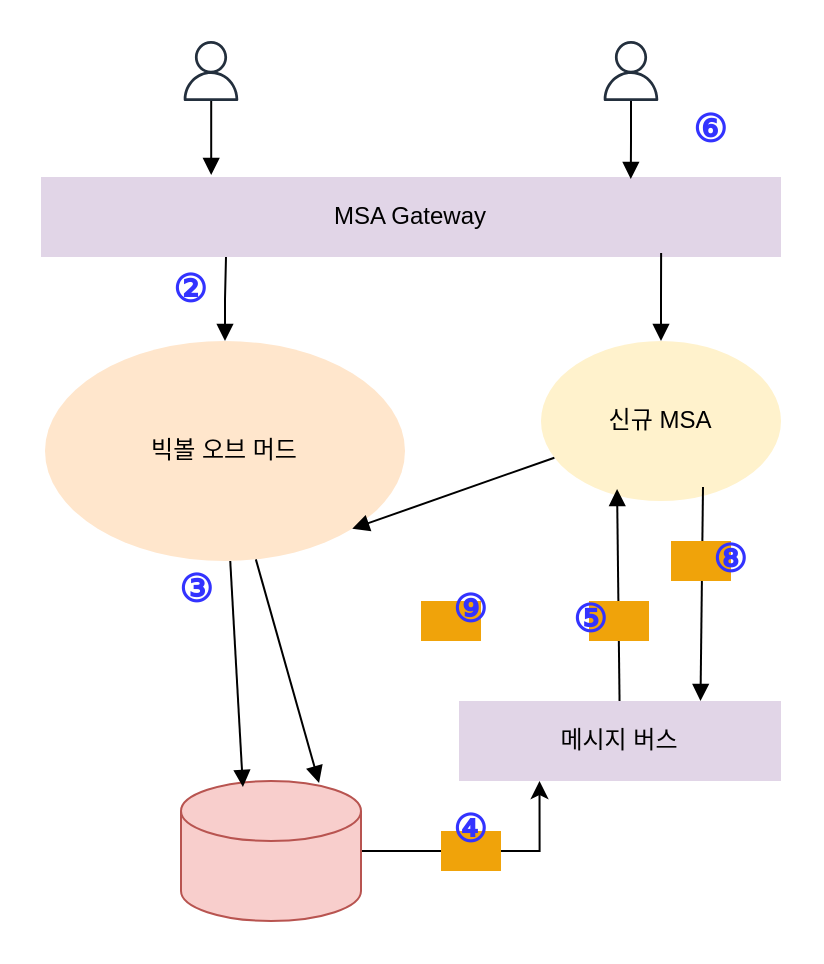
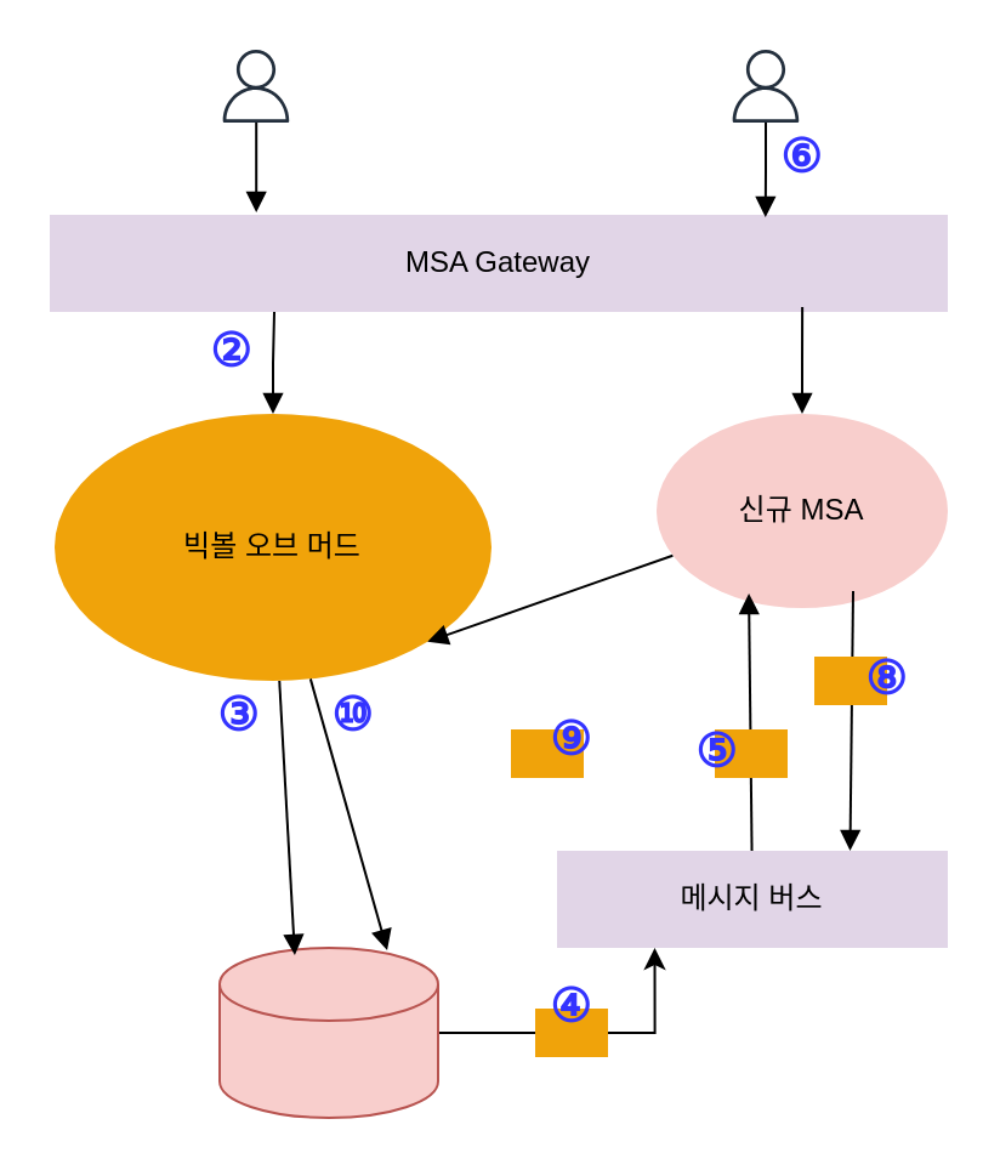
  <mxCell id="0" />
  <mxCell id="1" parent="0" />
  <mxCell id="2" value="MSA Gateway" style="rounded=0;whiteSpace=wrap;html=1;fillColor=#e1d5e7;strokeColor=none;" vertex="1" parent="1"><mxGeometry x="20" y="88" width="370" height="40" as="geometry" /></mxCell>
- <mxCell id="3" value="신규 MSA" style="ellipse;whiteSpace=wrap;html=1;fillColor=#fff2cc;strokeColor=none;" vertex="1" parent="1"><mxGeometry x="270" y="170" width="120" height="80" as="geometry" /></mxCell>
+ <mxCell id="3" value="신규 MSA" style="ellipse;whiteSpace=wrap;html=1;fillColor=#f8cecc;strokeColor=none;" vertex="1" parent="1"><mxGeometry x="270" y="170" width="120" height="80" as="geometry" /></mxCell>
  <mxCell id="4" style="edgeStyle=orthogonalEdgeStyle;rounded=0;orthogonalLoop=1;jettySize=auto;html=1;entryX=0.25;entryY=1;entryDx=0;entryDy=0;startArrow=block;startFill=1;endArrow=none;" edge="1" parent="1" source="5" target="2"><mxGeometry relative="1" as="geometry" /></mxCell>
- <mxCell id="5" value="빅볼 오브 머드" style="ellipse;whiteSpace=wrap;html=1;fillColor=#ffe6cc;strokeColor=none;" vertex="1" parent="1"><mxGeometry x="22" y="170" width="180" height="110" as="geometry" /></mxCell>
+ <mxCell id="5" value="빅볼 오브 머드" style="ellipse;whiteSpace=wrap;html=1;fillColor=#f0a30a;strokeColor=none;" vertex="1" parent="1"><mxGeometry x="22" y="170" width="180" height="110" as="geometry" /></mxCell>
  <mxCell id="6" value="메시지 버스" style="rounded=0;whiteSpace=wrap;html=1;fillColor=#e1d5e7;strokeColor=none;" vertex="1" parent="1"><mxGeometry x="229" y="350" width="161" height="40" as="geometry" /></mxCell>
  <mxCell id="7" style="edgeStyle=orthogonalEdgeStyle;rounded=0;orthogonalLoop=1;jettySize=auto;html=1;entryX=0.25;entryY=1;entryDx=0;entryDy=0;" edge="1" parent="1" source="8" target="6"><mxGeometry relative="1" as="geometry" /></mxCell>
  <mxCell id="8" value="" style="shape=cylinder3;whiteSpace=wrap;html=1;boundedLbl=1;backgroundOutline=1;size=15;fillColor=#f8cecc;strokeColor=#b85450;" vertex="1" parent="1"><mxGeometry x="90" y="390" width="90" height="70" as="geometry" /></mxCell>
  <mxCell id="9" value="" style="sketch=0;outlineConnect=0;fontColor=#232F3E;gradientColor=none;fillColor=#232F3D;strokeColor=none;dashed=0;verticalLabelPosition=bottom;verticalAlign=top;align=center;html=1;fontSize=12;fontStyle=0;aspect=fixed;pointerEvents=1;shape=mxgraph.aws4.user;" vertex="1" parent="1"><mxGeometry x="300" y="20" width="30" height="30" as="geometry" /></mxCell>
  <mxCell id="10" value="" style="sketch=0;outlineConnect=0;fontColor=#232F3E;gradientColor=none;fillColor=#232F3D;strokeColor=none;dashed=0;verticalLabelPosition=bottom;verticalAlign=top;align=center;html=1;fontSize=12;fontStyle=0;aspect=fixed;pointerEvents=1;shape=mxgraph.aws4.user;" vertex="1" parent="1"><mxGeometry x="90" y="20" width="30" height="30" as="geometry" /></mxCell>
  <mxCell id="11" style="edgeStyle=orthogonalEdgeStyle;rounded=0;orthogonalLoop=1;jettySize=auto;html=1;entryX=0.23;entryY=-0.025;entryDx=0;entryDy=0;entryPerimeter=0;endArrow=block;endFill=1;" edge="1" parent="1" source="10" target="2"><mxGeometry relative="1" as="geometry" /></mxCell>
  <mxCell id="12" style="edgeStyle=orthogonalEdgeStyle;rounded=0;orthogonalLoop=1;jettySize=auto;html=1;entryX=0.797;entryY=0.025;entryDx=0;entryDy=0;entryPerimeter=0;endArrow=block;endFill=1;" edge="1" parent="1" source="9" target="2"><mxGeometry relative="1" as="geometry" /></mxCell>
  <mxCell id="13" style="edgeStyle=orthogonalEdgeStyle;rounded=0;orthogonalLoop=1;jettySize=auto;html=1;entryX=0.838;entryY=0.95;entryDx=0;entryDy=0;entryPerimeter=0;startArrow=block;startFill=1;endArrow=none;" edge="1" parent="1" source="3" target="2"><mxGeometry relative="1" as="geometry" /></mxCell>
  <mxCell id="14" style="rounded=0;orthogonalLoop=1;jettySize=auto;html=1;entryX=0.344;entryY=0.043;entryDx=0;entryDy=0;entryPerimeter=0;endArrow=block;endFill=1;" edge="1" parent="1" source="5" target="8"><mxGeometry relative="1" as="geometry" /></mxCell>
  <mxCell id="15" style="rounded=0;orthogonalLoop=1;jettySize=auto;html=1;entryX=0.767;entryY=0.014;entryDx=0;entryDy=0;entryPerimeter=0;endArrow=block;endFill=1;" edge="1" parent="1" source="5" target="8"><mxGeometry relative="1" as="geometry" /></mxCell>
  <mxCell id="16" value="" style="rounded=0;whiteSpace=wrap;html=1;fillColor=#f0a30a;fontColor=#000000;strokeColor=none;" vertex="1" parent="1"><mxGeometry x="220" y="415" width="30" height="20" as="geometry" /></mxCell>
  <mxCell id="17" style="rounded=0;orthogonalLoop=1;jettySize=auto;html=1;exitX=1;exitY=1;exitDx=0;exitDy=0;startArrow=block;startFill=1;endArrow=none;" edge="1" parent="1" source="5" target="3"><mxGeometry relative="1" as="geometry" /></mxCell>
  <mxCell id="18" style="rounded=0;orthogonalLoop=1;jettySize=auto;html=1;entryX=0.317;entryY=0.925;entryDx=0;entryDy=0;entryPerimeter=0;endArrow=block;endFill=1;" edge="1" parent="1" source="6" target="3"><mxGeometry relative="1" as="geometry" /></mxCell>
  <mxCell id="19" style="rounded=0;orthogonalLoop=1;jettySize=auto;html=1;exitX=0.75;exitY=0;exitDx=0;exitDy=0;entryX=0.675;entryY=0.913;entryDx=0;entryDy=0;entryPerimeter=0;endArrow=none;endFill=1;startArrow=block;startFill=1;" edge="1" parent="1" source="6" target="3"><mxGeometry relative="1" as="geometry" /></mxCell>
  <mxCell id="20" value="" style="rounded=0;whiteSpace=wrap;html=1;fillColor=#f0a30a;fontColor=#000000;strokeColor=none;" vertex="1" parent="1"><mxGeometry x="210" y="300" width="30" height="20" as="geometry" /></mxCell>
  <mxCell id="21" value="" style="rounded=0;whiteSpace=wrap;html=1;fillColor=#f0a30a;fontColor=#000000;strokeColor=none;" vertex="1" parent="1"><mxGeometry x="294" y="300" width="30" height="20" as="geometry" /></mxCell>
  <mxCell id="22" value="" style="rounded=0;whiteSpace=wrap;html=1;fillColor=#f0a30a;fontColor=#000000;strokeColor=none;" vertex="1" parent="1"><mxGeometry x="335" y="270" width="30" height="20" as="geometry" /></mxCell>
  <mxCell id="23" value="&lt;b&gt;&lt;font style=&quot;font-size: 19px;&quot;&gt;②&lt;/font&gt;&lt;/b&gt;" style="text;html=1;align=center;verticalAlign=middle;whiteSpace=wrap;rounded=0;fontColor=#3333FF;" vertex="1" parent="1"><mxGeometry x="80" y="130" width="30" height="30" as="geometry" /></mxCell>
- <mxCell id="24" value="&lt;b&gt;&lt;font style=&quot;font-size: 19px;&quot;&gt;⑥&lt;/font&gt;&lt;/b&gt;" style="text;html=1;align=center;verticalAlign=middle;whiteSpace=wrap;rounded=0;fontColor=#3333FF;" vertex="1" parent="1"><mxGeometry x="340" y="50" width="30" height="30" as="geometry" /></mxCell>
+ <mxCell id="24" value="&lt;b&gt;&lt;font style=&quot;font-size: 19px;&quot;&gt;⑥&lt;/font&gt;&lt;/b&gt;" style="text;html=1;align=center;verticalAlign=middle;whiteSpace=wrap;rounded=0;fontColor=#3333FF;" vertex="1" parent="1"><mxGeometry x="315" y="50" width="30" height="30" as="geometry" /></mxCell>
  <mxCell id="25" value="&lt;b&gt;&lt;font style=&quot;font-size: 19px;&quot;&gt;④&lt;/font&gt;&lt;/b&gt;" style="text;html=1;align=center;verticalAlign=middle;whiteSpace=wrap;rounded=0;fontColor=#3333FF;" vertex="1" parent="1"><mxGeometry x="220" y="400" width="30" height="30" as="geometry" /></mxCell>
  <mxCell id="26" value="&lt;b&gt;&lt;font style=&quot;font-size: 19px;&quot;&gt;③&lt;/font&gt;&lt;/b&gt;" style="text;html=1;align=center;verticalAlign=middle;whiteSpace=wrap;rounded=0;fontColor=#3333FF;" vertex="1" parent="1"><mxGeometry x="83" y="280" width="30" height="30" as="geometry" /></mxCell>
  <mxCell id="27" value="&lt;b&gt;&lt;font style=&quot;font-size: 19px;&quot;&gt;⑤&lt;/font&gt;&lt;/b&gt;" style="text;html=1;align=center;verticalAlign=middle;whiteSpace=wrap;rounded=0;fontColor=#3333FF;" vertex="1" parent="1"><mxGeometry x="280" y="295" width="30" height="30" as="geometry" /></mxCell>
  <mxCell id="28" value="&lt;b&gt;&lt;font style=&quot;font-size: 19px;&quot;&gt;⑨&lt;/font&gt;&lt;/b&gt;" style="text;html=1;align=center;verticalAlign=middle;whiteSpace=wrap;rounded=0;fontColor=#3333FF;" vertex="1" parent="1"><mxGeometry x="220" y="290" width="30" height="30" as="geometry" /></mxCell>
+ <mxCell id="29" value="&lt;b&gt;&lt;font style=&quot;font-size: 19px;&quot;&gt;⑩&lt;/font&gt;&lt;/b&gt;" style="text;html=1;align=center;verticalAlign=middle;whiteSpace=wrap;rounded=0;fontColor=#3333FF;" vertex="1" parent="1"><mxGeometry x="130" y="280" width="30" height="30" as="geometry" /></mxCell>
  <mxCell id="30" value="&lt;b&gt;&lt;font style=&quot;font-size: 19px;&quot;&gt;⑧&lt;/font&gt;&lt;/b&gt;" style="text;html=1;align=center;verticalAlign=middle;whiteSpace=wrap;rounded=0;fontColor=#3333FF;" vertex="1" parent="1"><mxGeometry x="350" y="265" width="30" height="30" as="geometry" /></mxCell>
